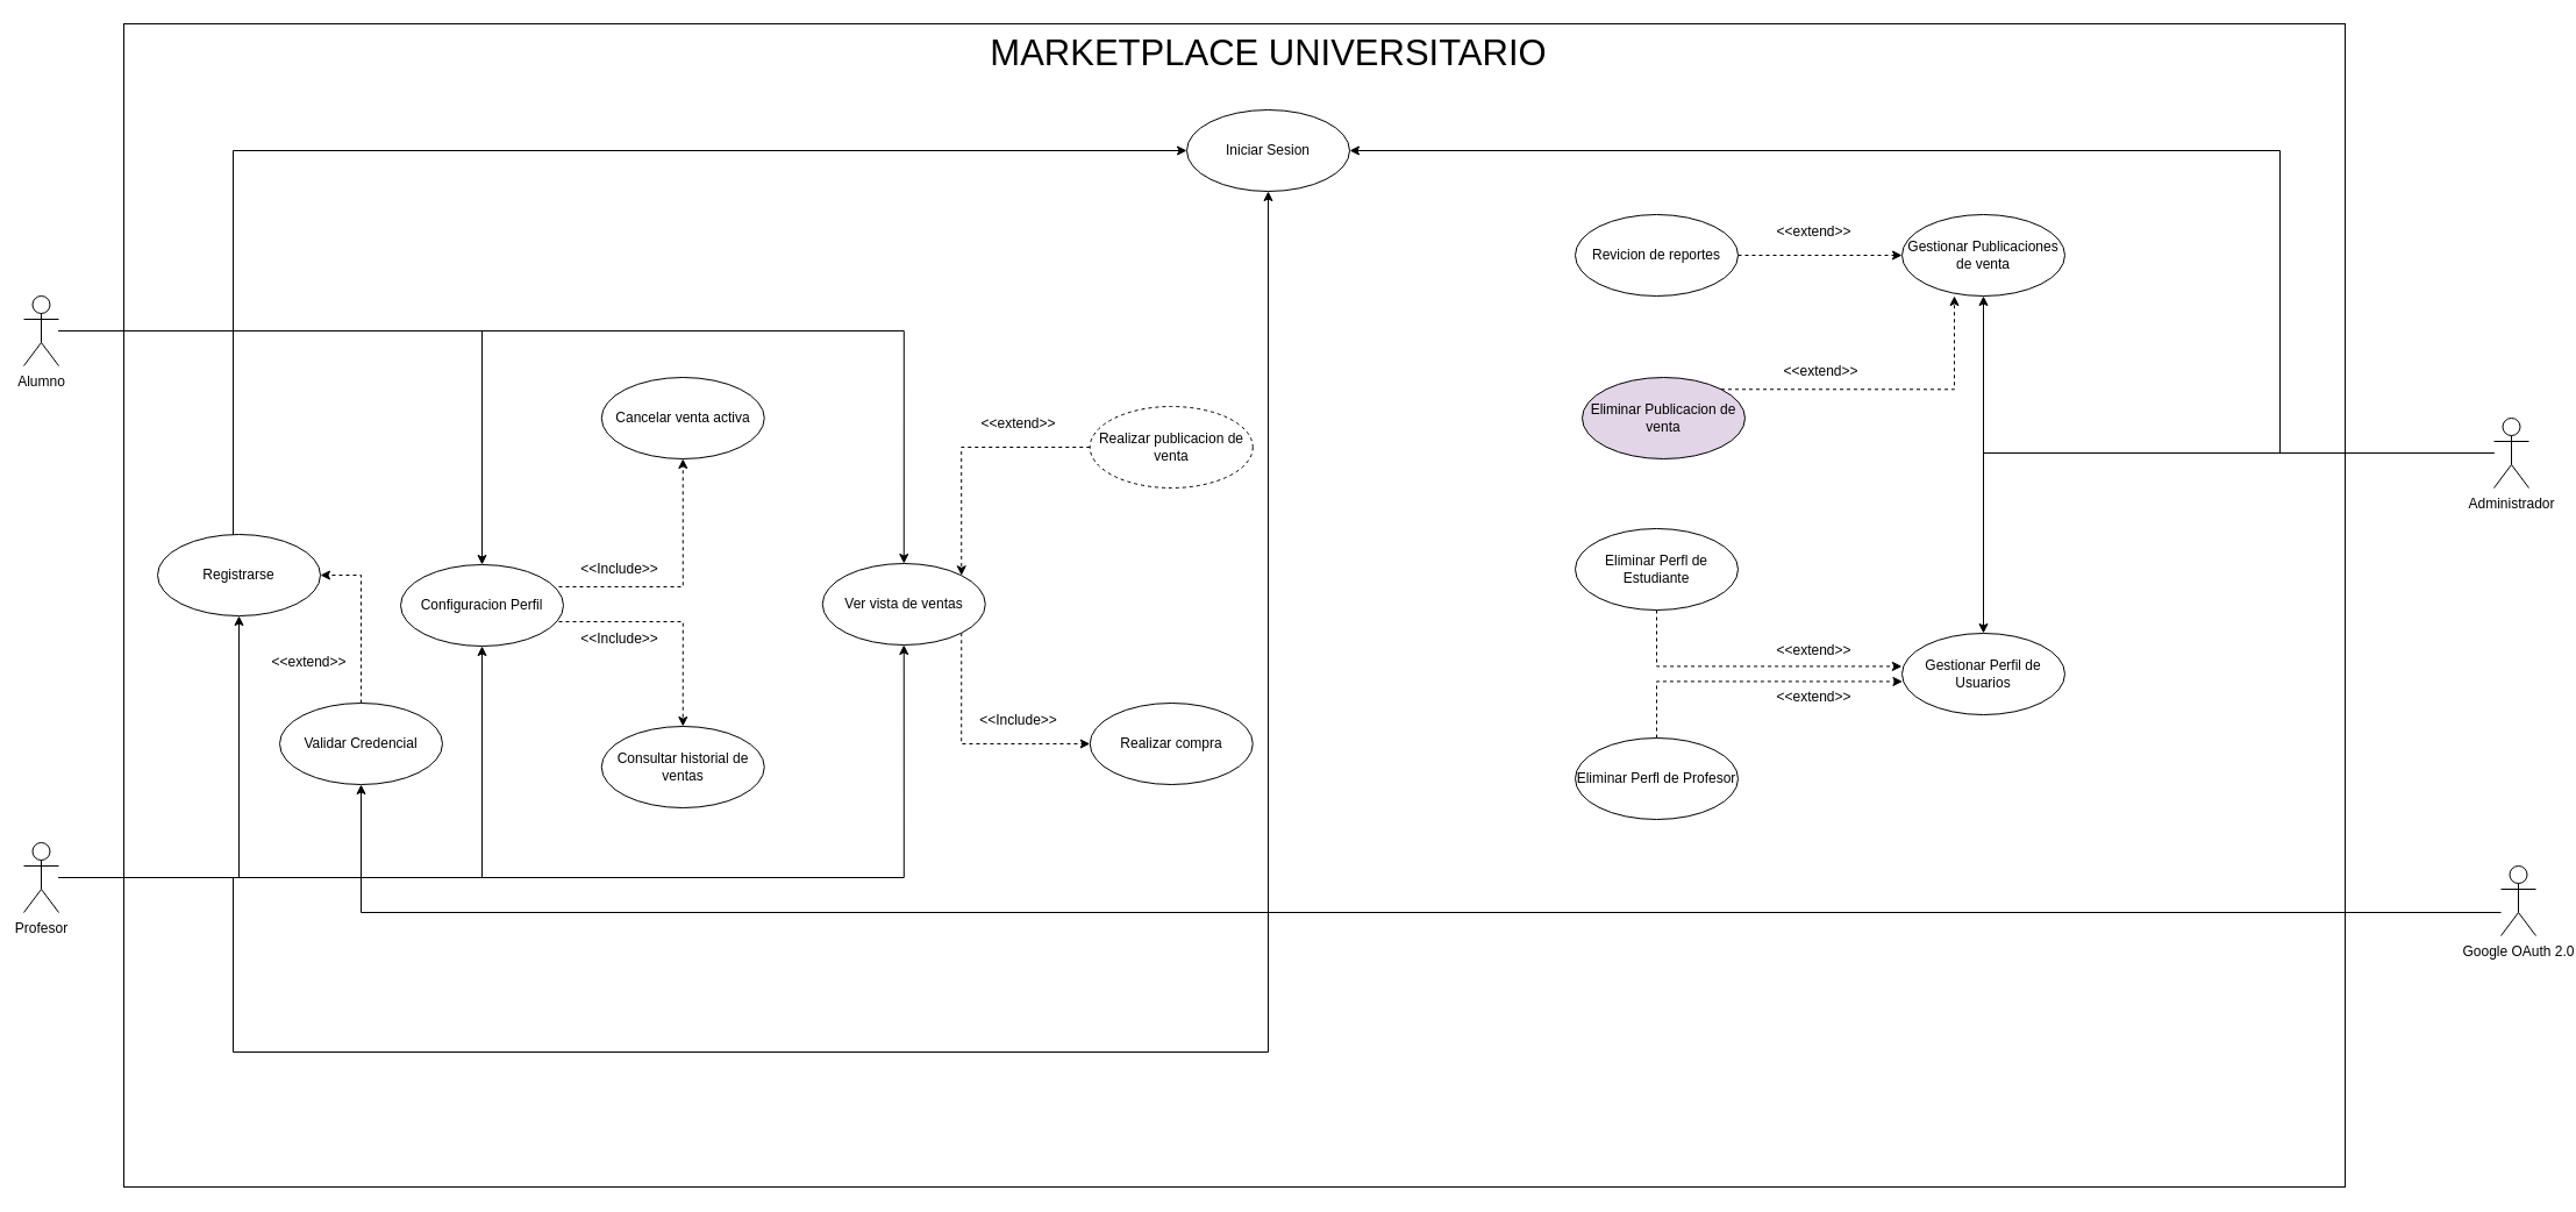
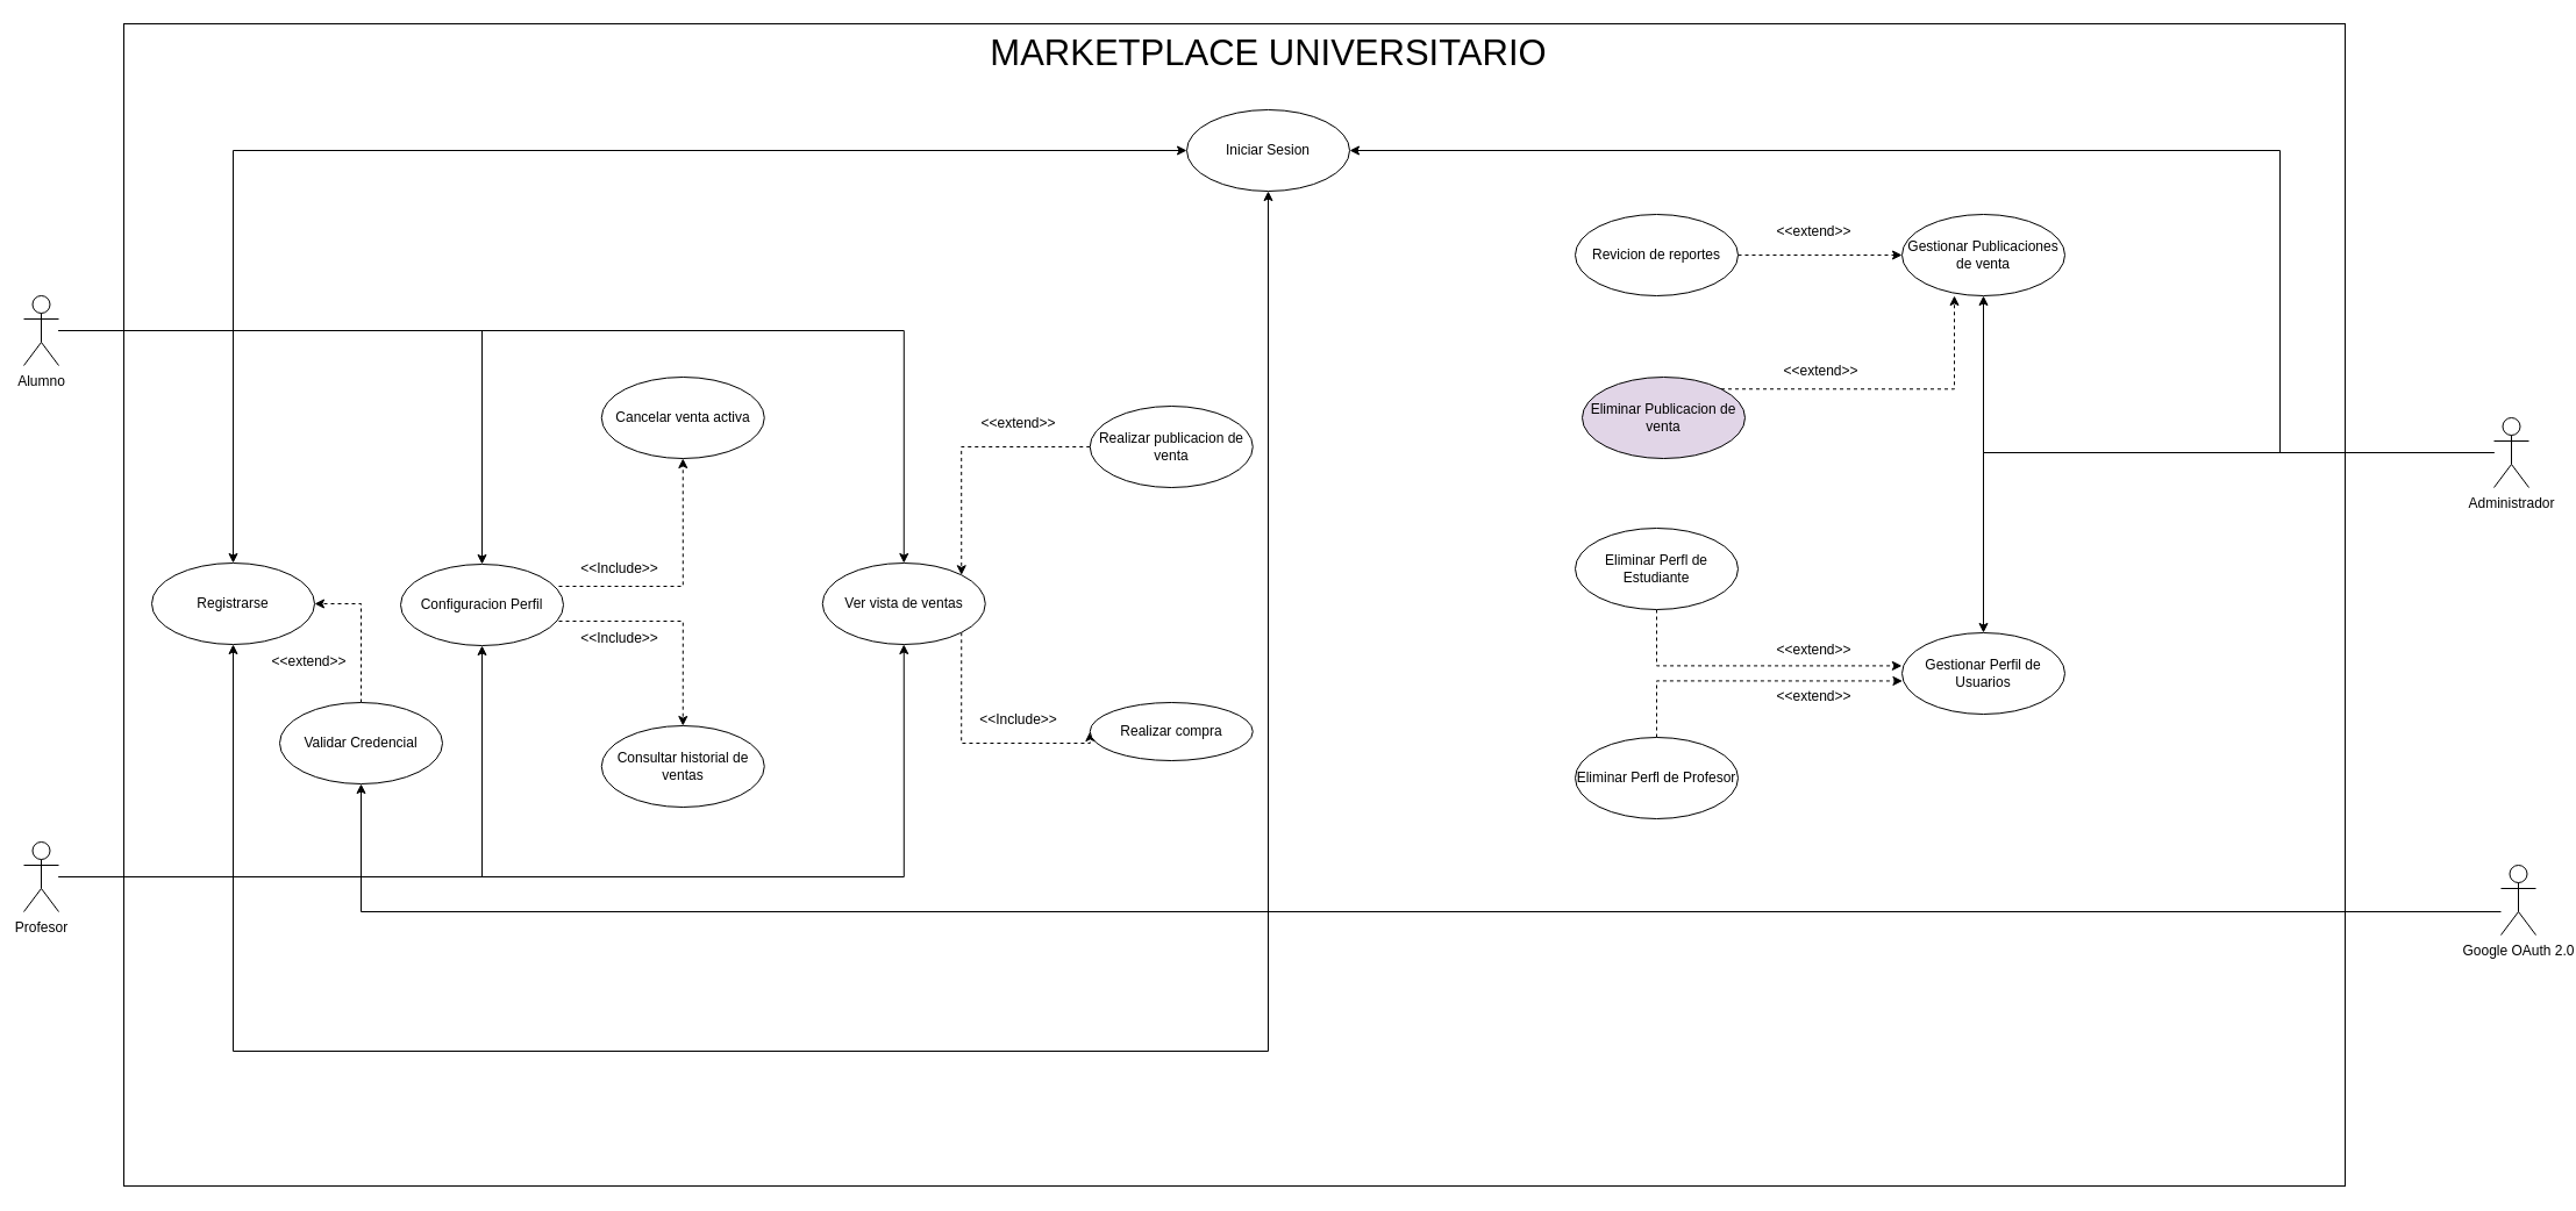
  <mxCell id="0" />
  <mxCell id="1" parent="0" />
  <mxCell id="2" value="" style="rounded=0;whiteSpace=wrap;html=1;fillColor=default;strokeColor=default;" parent="1" vertex="1"><mxGeometry x="106" y="20" width="1910" height="1000" as="geometry" /></mxCell>
  <mxCell id="3" style="edgeStyle=orthogonalEdgeStyle;rounded=0;orthogonalLoop=1;jettySize=auto;html=1;entryX=1;entryY=0.5;entryDx=0;entryDy=0;" parent="1" source="6" target="18" edge="1"><mxGeometry relative="1" as="geometry"><mxPoint x="2080" y="389" as="sourcePoint" /><mxPoint x="1160" y="124" as="targetPoint" /><Array as="points"><mxPoint x="1960" y="389" /><mxPoint x="1960" y="129" /></Array></mxGeometry></mxCell>
  <mxCell id="4" style="edgeStyle=orthogonalEdgeStyle;rounded=0;orthogonalLoop=1;jettySize=auto;html=1;entryX=0.5;entryY=1;entryDx=0;entryDy=0;" parent="1" source="6" target="30" edge="1"><mxGeometry relative="1" as="geometry" /></mxCell>
  <mxCell id="5" style="edgeStyle=orthogonalEdgeStyle;rounded=0;orthogonalLoop=1;jettySize=auto;html=1;entryX=0.5;entryY=0;entryDx=0;entryDy=0;" parent="1" source="6" target="31" edge="1"><mxGeometry relative="1" as="geometry" /></mxCell>
  <mxCell id="6" value="Administrador" style="shape=umlActor;verticalLabelPosition=bottom;verticalAlign=top;html=1;" parent="1" vertex="1"><mxGeometry x="2144" y="359" width="30" height="60" as="geometry" /></mxCell>
  <mxCell id="7" style="rounded=0;orthogonalLoop=1;jettySize=auto;html=1;entryX=0.5;entryY=1;entryDx=0;entryDy=0;edgeStyle=orthogonalEdgeStyle;" parent="1" target="18" edge="1"><mxGeometry relative="1" as="geometry"><mxPoint x="60" y="754" as="sourcePoint" /><Array as="points"><mxPoint x="200" y="754" /><mxPoint x="200" y="904" /><mxPoint x="1090" y="904" /></Array></mxGeometry></mxCell>
  <mxCell id="8" style="edgeStyle=orthogonalEdgeStyle;rounded=0;orthogonalLoop=1;jettySize=auto;html=1;entryX=0.5;entryY=1;entryDx=0;entryDy=0;" parent="1" source="11" target="21" edge="1"><mxGeometry relative="1" as="geometry" /></mxCell>
  <mxCell id="9" style="edgeStyle=orthogonalEdgeStyle;rounded=0;orthogonalLoop=1;jettySize=auto;html=1;entryX=0.5;entryY=1;entryDx=0;entryDy=0;" parent="1" source="11" target="25" edge="1"><mxGeometry relative="1" as="geometry" /></mxCell>
  <mxCell id="10" style="edgeStyle=orthogonalEdgeStyle;rounded=0;orthogonalLoop=1;jettySize=auto;html=1;" parent="1" source="11" target="17" edge="1"><mxGeometry relative="1" as="geometry" /></mxCell>
  <mxCell id="11" value="Profesor" style="shape=umlActor;verticalLabelPosition=bottom;verticalAlign=top;html=1;" parent="1" vertex="1"><mxGeometry x="20" y="724" width="30" height="60" as="geometry" /></mxCell>
  <mxCell id="12" style="rounded=0;orthogonalLoop=1;jettySize=auto;html=1;entryX=0;entryY=0.5;entryDx=0;entryDy=0;edgeStyle=orthogonalEdgeStyle;" parent="1" source="16" target="18" edge="1"><mxGeometry relative="1" as="geometry"><Array as="points"><mxPoint x="200" y="284" /><mxPoint x="200" y="129" /></Array></mxGeometry></mxCell>
  <mxCell id="13" style="rounded=0;orthogonalLoop=1;jettySize=auto;html=1;edgeStyle=orthogonalEdgeStyle;entryX=0.5;entryY=0;entryDx=0;entryDy=0;" parent="1" target="17" edge="1"><mxGeometry relative="1" as="geometry"><mxPoint x="50" y="284" as="sourcePoint" /><Array as="points"><mxPoint x="200" y="284" /><mxPoint x="200" y="484" /></Array></mxGeometry></mxCell>
  <mxCell id="14" style="edgeStyle=orthogonalEdgeStyle;rounded=0;orthogonalLoop=1;jettySize=auto;html=1;entryX=0.5;entryY=0;entryDx=0;entryDy=0;" parent="1" source="16" target="21" edge="1"><mxGeometry relative="1" as="geometry" /></mxCell>
  <mxCell id="15" style="edgeStyle=orthogonalEdgeStyle;rounded=0;orthogonalLoop=1;jettySize=auto;html=1;entryX=0.5;entryY=0;entryDx=0;entryDy=0;" parent="1" source="16" target="25" edge="1"><mxGeometry relative="1" as="geometry" /></mxCell>
  <mxCell id="16" value="Alumno" style="shape=umlActor;verticalLabelPosition=bottom;verticalAlign=top;html=1;" parent="1" vertex="1"><mxGeometry x="20" y="254" width="30" height="60" as="geometry" /></mxCell>
- <mxCell id="17" value="Registrarse" style="ellipse;whiteSpace=wrap;html=1;" parent="1" vertex="1"><mxGeometry x="135" y="459" width="140" height="70" as="geometry" /></mxCell>
+ <mxCell id="17" value="Registrarse" style="ellipse;whiteSpace=wrap;html=1;" parent="1" vertex="1"><mxGeometry x="130" y="484" width="140" height="70" as="geometry" /></mxCell>
  <mxCell id="18" value="Iniciar Sesion" style="ellipse;whiteSpace=wrap;html=1;" parent="1" vertex="1"><mxGeometry x="1020" y="94" width="140" height="70" as="geometry" /></mxCell>
  <mxCell id="19" style="edgeStyle=orthogonalEdgeStyle;rounded=0;orthogonalLoop=1;jettySize=auto;html=1;entryX=0.5;entryY=1;entryDx=0;entryDy=0;dashed=1;" parent="1" target="23" edge="1"><mxGeometry relative="1" as="geometry"><mxPoint x="479.996" y="504" as="sourcePoint" /><Array as="points"><mxPoint x="586.75" y="504" /></Array></mxGeometry></mxCell>
  <mxCell id="20" style="edgeStyle=orthogonalEdgeStyle;rounded=0;orthogonalLoop=1;jettySize=auto;html=1;entryX=0.5;entryY=0;entryDx=0;entryDy=0;dashed=1;" parent="1" target="22" edge="1"><mxGeometry relative="1" as="geometry"><mxPoint x="479.996" y="534" as="sourcePoint" /><Array as="points"><mxPoint x="586.75" y="534" /></Array></mxGeometry></mxCell>
  <mxCell id="21" value="Configuracion Perfil" style="ellipse;whiteSpace=wrap;html=1;" parent="1" vertex="1"><mxGeometry x="344" y="485" width="140" height="70" as="geometry" /></mxCell>
  <mxCell id="22" value="Consultar historial de ventas" style="ellipse;whiteSpace=wrap;html=1;" parent="1" vertex="1"><mxGeometry x="516.75" y="624" width="140" height="70" as="geometry" /></mxCell>
  <mxCell id="23" value="Cancelar venta activa" style="ellipse;whiteSpace=wrap;html=1;" parent="1" vertex="1"><mxGeometry x="516.75" y="324" width="140" height="70" as="geometry" /></mxCell>
  <mxCell id="24" style="edgeStyle=orthogonalEdgeStyle;rounded=0;orthogonalLoop=1;jettySize=auto;html=1;entryX=0;entryY=0.5;entryDx=0;entryDy=0;dashed=1;exitX=1;exitY=1;exitDx=0;exitDy=0;" parent="1" source="25" target="26" edge="1"><mxGeometry relative="1" as="geometry"><Array as="points"><mxPoint x="827" y="639" /></Array></mxGeometry></mxCell>
  <mxCell id="25" value="Ver vista de ventas" style="ellipse;whiteSpace=wrap;html=1;" parent="1" vertex="1"><mxGeometry x="706.75" y="484" width="140" height="70" as="geometry" /></mxCell>
- <mxCell id="26" value="Realizar compra" style="ellipse;whiteSpace=wrap;html=1;" parent="1" vertex="1"><mxGeometry x="936.75" y="604" width="140" height="70" as="geometry" /></mxCell>
+ <mxCell id="26" value="Realizar compra" style="ellipse;whiteSpace=wrap;html=1;" parent="1" vertex="1"><mxGeometry x="936.75" y="604" width="140" height="50" as="geometry" /></mxCell>
  <mxCell id="27" value="&amp;lt;&amp;lt;Include&amp;gt;&amp;gt;" style="text;html=1;align=center;verticalAlign=middle;resizable=0;points=[];autosize=1;strokeColor=none;fillColor=none;" parent="1" vertex="1"><mxGeometry x="486.75" y="474" width="90" height="30" as="geometry" /></mxCell>
  <mxCell id="28" value="&amp;lt;&amp;lt;Include&amp;gt;&amp;gt;" style="text;html=1;align=center;verticalAlign=middle;resizable=0;points=[];autosize=1;strokeColor=none;fillColor=none;" parent="1" vertex="1"><mxGeometry x="486.75" y="534" width="90" height="30" as="geometry" /></mxCell>
  <mxCell id="29" value="&amp;lt;&amp;lt;Include&amp;gt;&amp;gt;" style="text;html=1;align=center;verticalAlign=middle;resizable=0;points=[];autosize=1;strokeColor=none;fillColor=none;" parent="1" vertex="1"><mxGeometry x="830" y="604" width="90" height="30" as="geometry" /></mxCell>
  <mxCell id="30" value="Gestionar Publicaciones de venta" style="ellipse;whiteSpace=wrap;html=1;" parent="1" vertex="1"><mxGeometry x="1635" width="140" height="70" as="geometry" y="184" /></mxCell>
  <mxCell id="31" value="Gestionar Perfil de Usuarios" style="ellipse;whiteSpace=wrap;html=1;" parent="1" vertex="1"><mxGeometry x="1635" y="544" width="140" height="70" as="geometry" /></mxCell>
  <mxCell id="32" style="edgeStyle=orthogonalEdgeStyle;rounded=0;orthogonalLoop=1;jettySize=auto;html=1;exitX=1;exitY=0;exitDx=0;exitDy=0;dashed=1;" parent="1" source="33" edge="1"><mxGeometry relative="1" as="geometry"><mxPoint x="1680" y="254" as="targetPoint" /><Array as="points"><mxPoint x="1680" y="334" /></Array></mxGeometry></mxCell>
  <mxCell id="33" value="Eliminar Publicacion de venta" style="ellipse;whiteSpace=wrap;html=1;fillColor=#e1d5e7;" parent="1" vertex="1"><mxGeometry x="1360" y="324" width="140" height="70" as="geometry" /></mxCell>
  <mxCell id="34" value="&amp;lt;&amp;lt;extend&amp;gt;&amp;gt;" style="text;html=1;align=center;verticalAlign=middle;resizable=0;points=[];autosize=1;strokeColor=none;fillColor=none;" parent="1" vertex="1"><mxGeometry x="1520" y="304" width="90" height="30" as="geometry" /></mxCell>
  <mxCell id="35" style="edgeStyle=orthogonalEdgeStyle;rounded=0;orthogonalLoop=1;jettySize=auto;html=1;entryX=-0.001;entryY=0.406;entryDx=0;entryDy=0;exitX=0.5;exitY=1;exitDx=0;exitDy=0;dashed=1;entryPerimeter=0;" parent="1" source="36" target="31" edge="1"><mxGeometry relative="1" as="geometry" /></mxCell>
  <mxCell id="36" value="Eliminar Perfl de Estudiante" style="ellipse;whiteSpace=wrap;html=1;" parent="1" vertex="1"><mxGeometry x="1354" y="454" width="140" height="70" as="geometry" /></mxCell>
  <mxCell id="37" style="edgeStyle=orthogonalEdgeStyle;rounded=0;orthogonalLoop=1;jettySize=auto;html=1;entryX=0.003;entryY=0.592;entryDx=0;entryDy=0;exitX=0.5;exitY=0;exitDx=0;exitDy=0;dashed=1;entryPerimeter=0;" parent="1" source="38" target="31" edge="1"><mxGeometry relative="1" as="geometry" /></mxCell>
  <mxCell id="38" value="Eliminar Perfl de Profesor" style="ellipse;whiteSpace=wrap;html=1;" parent="1" vertex="1"><mxGeometry x="1354" y="634" width="140" height="70" as="geometry" /></mxCell>
  <mxCell id="39" value="&amp;lt;&amp;lt;extend&amp;gt;&amp;gt;" style="text;html=1;align=center;verticalAlign=middle;resizable=0;points=[];autosize=1;strokeColor=none;fillColor=none;" parent="1" vertex="1"><mxGeometry x="1514" y="544" width="90" height="30" as="geometry" /></mxCell>
  <mxCell id="40" value="&amp;lt;&amp;lt;extend&amp;gt;&amp;gt;" style="text;html=1;align=center;verticalAlign=middle;resizable=0;points=[];autosize=1;strokeColor=none;fillColor=none;" parent="1" vertex="1"><mxGeometry x="1514" y="584" width="90" height="30" as="geometry" /></mxCell>
  <mxCell id="41" style="edgeStyle=orthogonalEdgeStyle;rounded=0;orthogonalLoop=1;jettySize=auto;html=1;entryX=0.5;entryY=1;entryDx=0;entryDy=0;" parent="1" source="42" target="44" edge="1"><mxGeometry relative="1" as="geometry"><Array as="points"><mxPoint x="310" y="784" /></Array></mxGeometry></mxCell>
  <mxCell id="42" value="Google OAuth 2.0" style="shape=umlActor;verticalLabelPosition=bottom;verticalAlign=top;html=1;" parent="1" vertex="1"><mxGeometry x="2150" y="744" width="30" height="60" as="geometry" /></mxCell>
  <mxCell id="43" style="edgeStyle=orthogonalEdgeStyle;rounded=0;orthogonalLoop=1;jettySize=auto;html=1;entryX=1;entryY=0.5;entryDx=0;entryDy=0;dashed=1;" parent="1" source="44" target="17" edge="1"><mxGeometry relative="1" as="geometry" /></mxCell>
  <mxCell id="44" value="Validar Credencial" style="ellipse;whiteSpace=wrap;html=1;" parent="1" vertex="1"><mxGeometry x="240" y="604" width="140" height="70" as="geometry" /></mxCell>
  <mxCell id="45" value="&amp;lt;&amp;lt;extend&amp;gt;&amp;gt;" style="text;html=1;align=center;verticalAlign=middle;resizable=0;points=[];autosize=1;strokeColor=none;fillColor=none;" parent="1" vertex="1"><mxGeometry x="220" y="554" width="90" height="30" as="geometry" /></mxCell>
  <mxCell id="46" style="edgeStyle=orthogonalEdgeStyle;rounded=0;orthogonalLoop=1;jettySize=auto;html=1;entryX=1;entryY=0;entryDx=0;entryDy=0;dashed=1;" parent="1" source="47" target="25" edge="1"><mxGeometry relative="1" as="geometry" /></mxCell>
- <mxCell id="47" value="Realizar publicacion de venta" style="ellipse;whiteSpace=wrap;html=1;dashed=1;" parent="1" vertex="1"><mxGeometry x="936.75" y="349" width="140" height="70" as="geometry" /></mxCell>
+ <mxCell id="47" value="Realizar publicacion de venta" style="ellipse;whiteSpace=wrap;html=1;" parent="1" vertex="1"><mxGeometry x="936.75" y="349" width="140" height="70" as="geometry" /></mxCell>
  <mxCell id="48" value="&amp;lt;&amp;lt;extend&amp;gt;&amp;gt;" style="text;html=1;align=center;verticalAlign=middle;resizable=0;points=[];autosize=1;strokeColor=none;fillColor=none;" parent="1" vertex="1"><mxGeometry x="830" y="349" width="90" height="30" as="geometry" /></mxCell>
  <mxCell id="49" style="edgeStyle=orthogonalEdgeStyle;rounded=0;orthogonalLoop=1;jettySize=auto;html=1;entryX=0;entryY=0.5;entryDx=0;entryDy=0;dashed=1;" parent="1" source="50" target="30" edge="1"><mxGeometry relative="1" as="geometry" /></mxCell>
  <mxCell id="50" value="Revicion de reportes" style="ellipse;whiteSpace=wrap;html=1;" parent="1" vertex="1"><mxGeometry x="1354" width="140" height="70" as="geometry" y="184" /></mxCell>
  <mxCell id="51" value="&amp;lt;&amp;lt;extend&amp;gt;&amp;gt;" style="text;html=1;align=center;verticalAlign=middle;resizable=0;points=[];autosize=1;strokeColor=none;fillColor=none;" parent="1" vertex="1"><mxGeometry x="1514" width="90" height="30" as="geometry" y="184" /></mxCell>
  <mxCell id="52" value="MARKETPLACE UNIVERSITARIO" style="text;html=1;align=center;verticalAlign=middle;resizable=0;points=[];autosize=1;strokeColor=none;fillColor=none;strokeWidth=8;fontSize=31;" parent="1" vertex="1"><mxGeometry x="840" y="20" width="500" height="50" as="geometry" /></mxCell>
